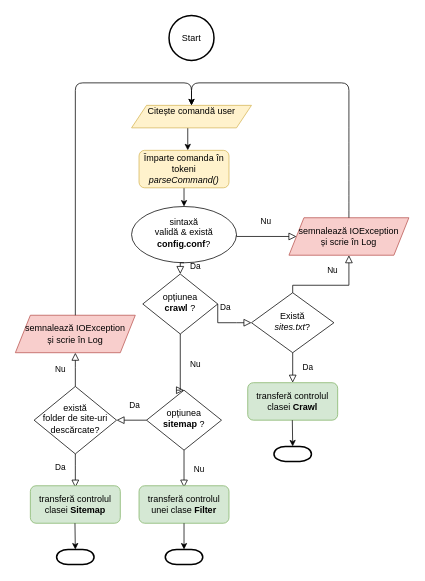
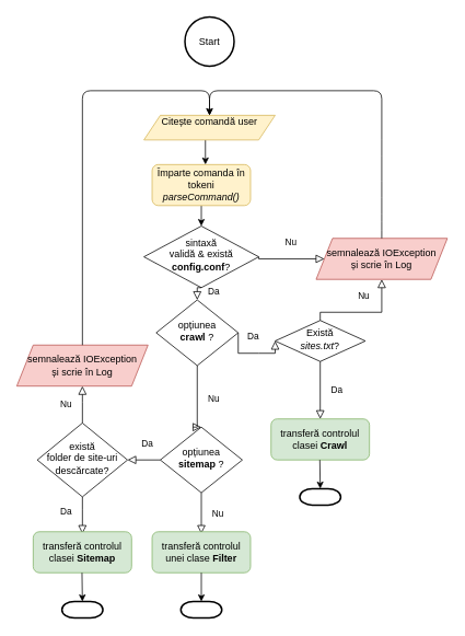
  <mxCell id="0" />
  <mxCell id="1" parent="0" />
  <mxCell id="2" value="" style="edgeStyle=orthogonalEdgeStyle;rounded=0;orthogonalLoop=1;jettySize=auto;html=1;exitX=0.5;exitY=1;exitDx=0;exitDy=0;" edge="1" parent="1"><mxGeometry relative="1" as="geometry"><mxPoint x="250" y="170" as="sourcePoint" /><mxPoint x="250" y="200" as="targetPoint" /></mxGeometry></mxCell>
  <mxCell id="3" value="" style="endArrow=classic;html=1;exitX=0.5;exitY=1;exitDx=0;exitDy=0;entryX=0.5;entryY=0;entryDx=0;entryDy=0;" edge="1" parent="1" source="10" target="22"><mxGeometry width="50" height="50" relative="1" as="geometry"><mxPoint x="250" y="250" as="sourcePoint" /><mxPoint x="235" y="280" as="targetPoint" /></mxGeometry></mxCell>
- <mxCell id="4" value="&lt;div&gt;Există &lt;br&gt;&lt;/div&gt;&lt;div&gt;&lt;i&gt;sites.txt&lt;/i&gt;?&lt;br&gt;&lt;/div&gt;" style="rhombus;whiteSpace=wrap;html=1;shadow=0;fontFamily=Helvetica;fontSize=12;align=center;strokeWidth=1;spacing=6;spacingTop=-4;" vertex="1" parent="1"><mxGeometry x="335" y="390" width="110" height="80" as="geometry" /></mxCell>
+ <mxCell id="4" value="&lt;div&gt;Există &lt;br&gt;&lt;/div&gt;&lt;div&gt;&lt;i&gt;sites.txt&lt;/i&gt;?&lt;br&gt;&lt;/div&gt;" style="rhombus;whiteSpace=wrap;html=1;shadow=0;fontFamily=Helvetica;fontSize=12;align=center;strokeWidth=1;spacing=6;spacingTop=-4;" vertex="1" parent="1"><mxGeometry x="335" y="390" width="110" height="50" as="geometry" /></mxCell>
  <mxCell id="5" value="&lt;div&gt;opțiunea&lt;br&gt;&lt;/div&gt;&lt;div&gt;&lt;b&gt;crawl &lt;/b&gt;?&lt;br&gt;&lt;/div&gt;" style="rhombus;whiteSpace=wrap;html=1;shadow=0;fontFamily=Helvetica;fontSize=12;align=center;strokeWidth=1;spacing=6;spacingTop=-4;" vertex="1" parent="1"><mxGeometry x="190" y="365" width="100" height="80" as="geometry" /></mxCell>
  <mxCell id="6" value="Da" style="edgeStyle=orthogonalEdgeStyle;rounded=0;html=1;jettySize=auto;orthogonalLoop=1;fontSize=11;endArrow=block;endFill=0;endSize=8;strokeWidth=1;shadow=0;labelBackgroundColor=none;exitX=1;exitY=0.5;exitDx=0;exitDy=0;entryX=0;entryY=0.5;entryDx=0;entryDy=0;" edge="1" parent="1" source="5" target="4"><mxGeometry x="0.0" y="20" relative="1" as="geometry"><mxPoint as="offset" /><mxPoint x="605" y="500" as="sourcePoint" /><mxPoint x="655" y="500" as="targetPoint" /><Array as="points"><mxPoint x="315" y="430" /><mxPoint x="315" y="430" /></Array></mxGeometry></mxCell>
  <mxCell id="7" value="&#10;Citește comandă user&#10;&#10;" style="shape=parallelogram;perimeter=parallelogramPerimeter;whiteSpace=wrap;html=1;fixedSize=1;fillColor=#fff2cc;strokeColor=#d6b656;" vertex="1" parent="1"><mxGeometry x="175" y="140" width="160" height="30" as="geometry" /></mxCell>
  <mxCell id="8" value="Da" style="edgeStyle=orthogonalEdgeStyle;rounded=0;html=1;jettySize=auto;orthogonalLoop=1;fontSize=11;endArrow=block;endFill=0;endSize=8;strokeWidth=1;shadow=0;labelBackgroundColor=none;exitX=0.5;exitY=1;exitDx=0;exitDy=0;entryX=0.5;entryY=0;entryDx=0;entryDy=0;" edge="1" parent="1" source="4" target="11"><mxGeometry x="0.0" y="20" relative="1" as="geometry"><mxPoint as="offset" /><mxPoint x="445" y="429.5" as="sourcePoint" /><mxPoint x="485" y="429.5" as="targetPoint" /><Array as="points" /></mxGeometry></mxCell>
  <mxCell id="9" value="Nu" style="edgeStyle=orthogonalEdgeStyle;rounded=0;html=1;jettySize=auto;orthogonalLoop=1;fontSize=11;endArrow=block;endFill=0;endSize=8;strokeWidth=1;shadow=0;labelBackgroundColor=none;exitX=0.5;exitY=1;exitDx=0;exitDy=0;" edge="1" parent="1" source="5"><mxGeometry x="0.0" y="20" relative="1" as="geometry"><mxPoint as="offset" /><mxPoint x="235" y="520" as="sourcePoint" /><mxPoint x="245" y="520" as="targetPoint" /><Array as="points"><mxPoint x="245" y="520" /></Array></mxGeometry></mxCell>
  <mxCell id="10" value="Împarte comanda în tokeni &lt;i&gt;parseCommand()&lt;/i&gt;" style="rounded=1;whiteSpace=wrap;html=1;fontSize=12;glass=0;strokeWidth=1;shadow=0;fillColor=#fff2cc;strokeColor=#d6b656;" vertex="1" parent="1"><mxGeometry x="185" y="200" width="120" height="50" as="geometry" /></mxCell>
  <mxCell id="11" value="&lt;div&gt;transferă controlul&lt;/div&gt;&lt;div&gt;clasei &lt;b&gt;Crawl&lt;/b&gt;&lt;br&gt;&lt;/div&gt;" style="rounded=1;whiteSpace=wrap;html=1;fontSize=12;glass=0;strokeWidth=1;shadow=0;fillColor=#d5e8d4;strokeColor=#82b366;" vertex="1" parent="1"><mxGeometry x="330" y="510" width="120" height="50" as="geometry" /></mxCell>
  <mxCell id="12" value="&lt;div&gt;semnalează IOException &lt;br&gt;&lt;/div&gt;&lt;div&gt;și scrie în Log&lt;/div&gt;" style="shape=parallelogram;perimeter=parallelogramPerimeter;whiteSpace=wrap;html=1;fixedSize=1;fillColor=#f8cecc;strokeColor=#b85450;" vertex="1" parent="1"><mxGeometry x="385" y="289.94" width="160" height="50" as="geometry" /></mxCell>
  <mxCell id="13" value="" style="endArrow=classic;html=1;exitX=0.5;exitY=0;exitDx=0;exitDy=0;entryX=0.5;entryY=0;entryDx=0;entryDy=0;" edge="1" parent="1" source="12" target="7"><mxGeometry width="50" height="50" relative="1" as="geometry"><mxPoint x="455" y="600" as="sourcePoint" /><mxPoint x="505" y="550" as="targetPoint" /><Array as="points"><mxPoint x="465" y="270" /><mxPoint x="465" y="230" /><mxPoint x="465" y="180" /><mxPoint x="465" y="110" /><mxPoint x="255" y="110" /></Array></mxGeometry></mxCell>
  <mxCell id="14" value="" style="strokeWidth=2;html=1;shape=mxgraph.flowchart.terminator;whiteSpace=wrap;" vertex="1" parent="1"><mxGeometry x="365" y="595" width="50" height="20" as="geometry" /></mxCell>
  <mxCell id="15" value="" style="endArrow=classic;html=1;exitX=0.5;exitY=1;exitDx=0;exitDy=0;entryX=0.5;entryY=0;entryDx=0;entryDy=0;entryPerimeter=0;" edge="1" parent="1" target="14"><mxGeometry width="50" height="50" relative="1" as="geometry"><mxPoint x="389.5" y="560" as="sourcePoint" /><mxPoint x="390" y="590" as="targetPoint" /></mxGeometry></mxCell>
  <mxCell id="16" value="&lt;div&gt;opțiunea&lt;/div&gt;&lt;div&gt;&lt;b&gt;sitemap &lt;/b&gt;?&lt;br&gt;&lt;/div&gt;" style="rhombus;whiteSpace=wrap;html=1;shadow=0;fontFamily=Helvetica;fontSize=12;align=center;strokeWidth=1;spacing=6;spacingTop=-4;" vertex="1" parent="1"><mxGeometry x="195" y="520" width="100" height="80" as="geometry" /></mxCell>
  <mxCell id="17" value="Nu" style="edgeStyle=orthogonalEdgeStyle;rounded=0;html=1;jettySize=auto;orthogonalLoop=1;fontSize=11;endArrow=block;endFill=0;endSize=8;strokeWidth=1;shadow=0;labelBackgroundColor=none;exitX=0.5;exitY=1;exitDx=0;exitDy=0;" edge="1" source="16" parent="1"><mxGeometry x="0.0" y="20" relative="1" as="geometry"><mxPoint as="offset" /><mxPoint x="235" y="650" as="sourcePoint" /><mxPoint x="245" y="650" as="targetPoint" /><Array as="points"><mxPoint x="245" y="650" /></Array></mxGeometry></mxCell>
  <mxCell id="18" value="Da" style="edgeStyle=orthogonalEdgeStyle;rounded=0;html=1;jettySize=auto;orthogonalLoop=1;fontSize=11;endArrow=block;endFill=0;endSize=8;strokeWidth=1;shadow=0;labelBackgroundColor=none;exitX=0;exitY=0.5;exitDx=0;exitDy=0;entryX=1;entryY=0.5;entryDx=0;entryDy=0;" edge="1" parent="1" source="16" target="19"><mxGeometry x="-0.2" y="-20" relative="1" as="geometry"><mxPoint as="offset" /><mxPoint x="165" y="590" as="sourcePoint" /><mxPoint x="145" y="560" as="targetPoint" /><Array as="points" /></mxGeometry></mxCell>
  <mxCell id="19" value="&lt;div&gt;există&lt;/div&gt;&lt;div&gt;folder de site-uri descărcate?&lt;br&gt;&lt;/div&gt;" style="rhombus;whiteSpace=wrap;html=1;shadow=0;fontFamily=Helvetica;fontSize=12;align=center;strokeWidth=1;spacing=6;spacingTop=-4;" vertex="1" parent="1"><mxGeometry x="45" y="515" width="110" height="90" as="geometry" /></mxCell>
  <mxCell id="20" value="Nu" style="edgeStyle=orthogonalEdgeStyle;rounded=0;html=1;jettySize=auto;orthogonalLoop=1;fontSize=11;endArrow=block;endFill=0;endSize=8;strokeWidth=1;shadow=0;labelBackgroundColor=none;exitX=0.5;exitY=0;exitDx=0;exitDy=0;entryX=0.5;entryY=1;entryDx=0;entryDy=0;" edge="1" source="19" parent="1" target="25"><mxGeometry x="0.0" y="20" relative="1" as="geometry"><mxPoint as="offset" /><mxPoint x="85" y="650" as="sourcePoint" /><mxPoint x="95" y="650" as="targetPoint" /><Array as="points"><mxPoint x="100" y="490" /><mxPoint x="100" y="490" /></Array></mxGeometry></mxCell>
  <mxCell id="21" value="Nu" style="edgeStyle=orthogonalEdgeStyle;rounded=0;html=1;jettySize=auto;orthogonalLoop=1;fontSize=11;endArrow=block;endFill=0;endSize=8;strokeWidth=1;shadow=0;labelBackgroundColor=none;exitX=1;exitY=0.5;exitDx=0;exitDy=0;entryX=0;entryY=0.5;entryDx=0;entryDy=0;" edge="1" source="22" parent="1" target="12"><mxGeometry x="0.0" y="20" relative="1" as="geometry"><mxPoint as="offset" /><mxPoint x="605" y="384.94" as="sourcePoint" /><mxPoint x="355" y="150" as="targetPoint" /><Array as="points"><mxPoint x="315" y="315" /></Array></mxGeometry></mxCell>
- <mxCell id="22" value="&lt;div&gt;sintaxă&lt;/div&gt;&lt;div&gt;validă &amp;amp; există &lt;b&gt;config.conf&lt;/b&gt;?&lt;/div&gt;" style="ellipse;whiteSpace=wrap;html=1;shadow=0;fontFamily=Helvetica;fontSize=12;align=center;strokeWidth=1;spacing=6;spacingTop=-4;" vertex="1" parent="1"><mxGeometry x="175" y="274.94" width="140" height="75.06" as="geometry" /></mxCell>
+ <mxCell id="22" value="&lt;div&gt;sintaxă&lt;/div&gt;&lt;div&gt;validă &amp;amp; există &lt;b&gt;config.conf&lt;/b&gt;?&lt;/div&gt;" style="rhombus;whiteSpace=wrap;html=1;shadow=0;fontFamily=Helvetica;fontSize=12;align=center;strokeWidth=1;spacing=6;spacingTop=-4;" vertex="1" parent="1"><mxGeometry x="175" y="274.94" width="140" height="75.06" as="geometry" /></mxCell>
  <mxCell id="23" value="Da" style="edgeStyle=orthogonalEdgeStyle;rounded=0;html=1;jettySize=auto;orthogonalLoop=1;fontSize=11;endArrow=block;endFill=0;endSize=8;strokeWidth=1;shadow=0;labelBackgroundColor=none;exitX=0.5;exitY=1;exitDx=0;exitDy=0;entryX=0.5;entryY=0;entryDx=0;entryDy=0;" edge="1" source="22" parent="1" target="5"><mxGeometry x="0.0" y="20" relative="1" as="geometry"><mxPoint as="offset" /><mxPoint x="235" y="404.94" as="sourcePoint" /><mxPoint x="165" y="380" as="targetPoint" /><Array as="points" /></mxGeometry></mxCell>
  <mxCell id="24" value="Nu" style="edgeStyle=orthogonalEdgeStyle;rounded=0;html=1;jettySize=auto;orthogonalLoop=1;fontSize=11;endArrow=block;endFill=0;endSize=8;strokeWidth=1;shadow=0;labelBackgroundColor=none;exitX=0.5;exitY=0;exitDx=0;exitDy=0;entryX=0.5;entryY=1;entryDx=0;entryDy=0;" edge="1" parent="1" source="4" target="12"><mxGeometry x="0.0" y="20" relative="1" as="geometry"><mxPoint as="offset" /><mxPoint x="389.5" y="470" as="sourcePoint" /><mxPoint x="389.5" y="520" as="targetPoint" /><Array as="points"><mxPoint x="390" y="380" /><mxPoint x="465" y="380" /></Array></mxGeometry></mxCell>
  <mxCell id="25" value="&lt;div&gt;semnalează IOException &lt;br&gt;&lt;/div&gt;&lt;div&gt;și scrie în Log&lt;/div&gt;" style="shape=parallelogram;perimeter=parallelogramPerimeter;whiteSpace=wrap;html=1;fixedSize=1;fillColor=#f8cecc;strokeColor=#b85450;" vertex="1" parent="1"><mxGeometry x="20" y="420" width="160" height="50" as="geometry" /></mxCell>
  <mxCell id="26" value="" style="endArrow=classic;html=1;exitX=0.5;exitY=0;exitDx=0;exitDy=0;entryX=0.5;entryY=0;entryDx=0;entryDy=0;" edge="1" parent="1" source="25" target="7"><mxGeometry width="50" height="50" relative="1" as="geometry"><mxPoint x="165" y="360" as="sourcePoint" /><mxPoint x="215" y="310" as="targetPoint" /><Array as="points"><mxPoint x="100" y="110" /><mxPoint x="255" y="110" /></Array></mxGeometry></mxCell>
  <mxCell id="27" value="Da" style="edgeStyle=orthogonalEdgeStyle;rounded=0;html=1;jettySize=auto;orthogonalLoop=1;fontSize=11;endArrow=block;endFill=0;endSize=8;strokeWidth=1;shadow=0;labelBackgroundColor=none;exitX=0.5;exitY=1;exitDx=0;exitDy=0;" edge="1" parent="1" source="19"><mxGeometry x="-0.2" y="-20" relative="1" as="geometry"><mxPoint as="offset" /><mxPoint x="55" y="570" as="sourcePoint" /><mxPoint x="100" y="650" as="targetPoint" /><Array as="points"><mxPoint x="100" y="620" /><mxPoint x="100" y="620" /></Array></mxGeometry></mxCell>
  <mxCell id="28" value="&lt;div&gt;transferă controlul&lt;/div&gt;&lt;div&gt;clasei &lt;b&gt;Sitemap&lt;/b&gt;&lt;br&gt;&lt;/div&gt;" style="rounded=1;whiteSpace=wrap;html=1;fontSize=12;glass=0;strokeWidth=1;shadow=0;fillColor=#d5e8d4;strokeColor=#82b366;" vertex="1" parent="1"><mxGeometry x="40" y="647.5" width="120" height="50" as="geometry" /></mxCell>
  <mxCell id="29" value="" style="strokeWidth=2;html=1;shape=mxgraph.flowchart.terminator;whiteSpace=wrap;" vertex="1" parent="1"><mxGeometry x="75" y="732.5" width="50" height="20" as="geometry" /></mxCell>
  <mxCell id="30" value="" style="endArrow=classic;html=1;exitX=0.5;exitY=1;exitDx=0;exitDy=0;entryX=0.5;entryY=0;entryDx=0;entryDy=0;entryPerimeter=0;" edge="1" target="29" parent="1"><mxGeometry width="50" height="50" relative="1" as="geometry"><mxPoint x="99.5" y="697.5" as="sourcePoint" /><mxPoint x="100" y="727.5" as="targetPoint" /></mxGeometry></mxCell>
  <mxCell id="31" value="Start" style="strokeWidth=2;html=1;shape=mxgraph.flowchart.start_2;whiteSpace=wrap;" vertex="1" parent="1"><mxGeometry x="225" y="20" width="60" height="60" as="geometry" /></mxCell>
  <mxCell id="32" value="&lt;div&gt;transferă controlul&lt;/div&gt;&lt;div&gt;unei clase &lt;b&gt;Filter&lt;/b&gt;&lt;br&gt;&lt;/div&gt;" style="rounded=1;whiteSpace=wrap;html=1;fontSize=12;glass=0;strokeWidth=1;shadow=0;fillColor=#d5e8d4;strokeColor=#82b366;" vertex="1" parent="1"><mxGeometry x="185" y="647.5" width="120" height="50" as="geometry" /></mxCell>
  <mxCell id="33" value="" style="strokeWidth=2;html=1;shape=mxgraph.flowchart.terminator;whiteSpace=wrap;" vertex="1" parent="1"><mxGeometry x="220" y="732.5" width="50" height="20" as="geometry" /></mxCell>
  <mxCell id="34" value="" style="endArrow=classic;html=1;entryX=0.5;entryY=0;entryDx=0;entryDy=0;entryPerimeter=0;exitX=0.5;exitY=1;exitDx=0;exitDy=0;" edge="1" parent="1" source="32" target="33"><mxGeometry width="50" height="50" relative="1" as="geometry"><mxPoint x="175" y="560" as="sourcePoint" /><mxPoint x="225" y="510" as="targetPoint" /></mxGeometry></mxCell>
